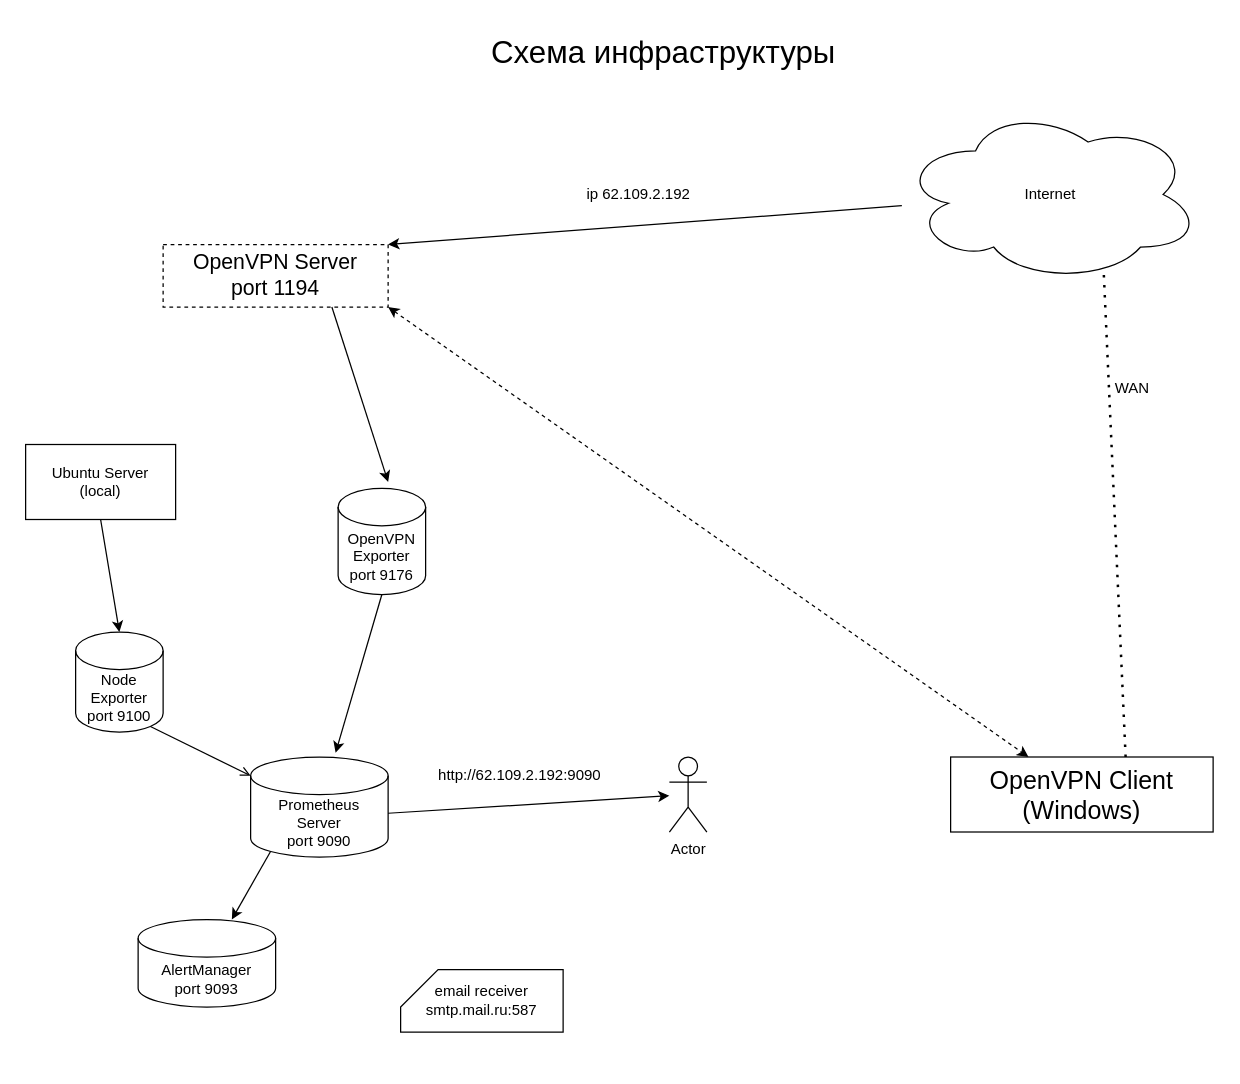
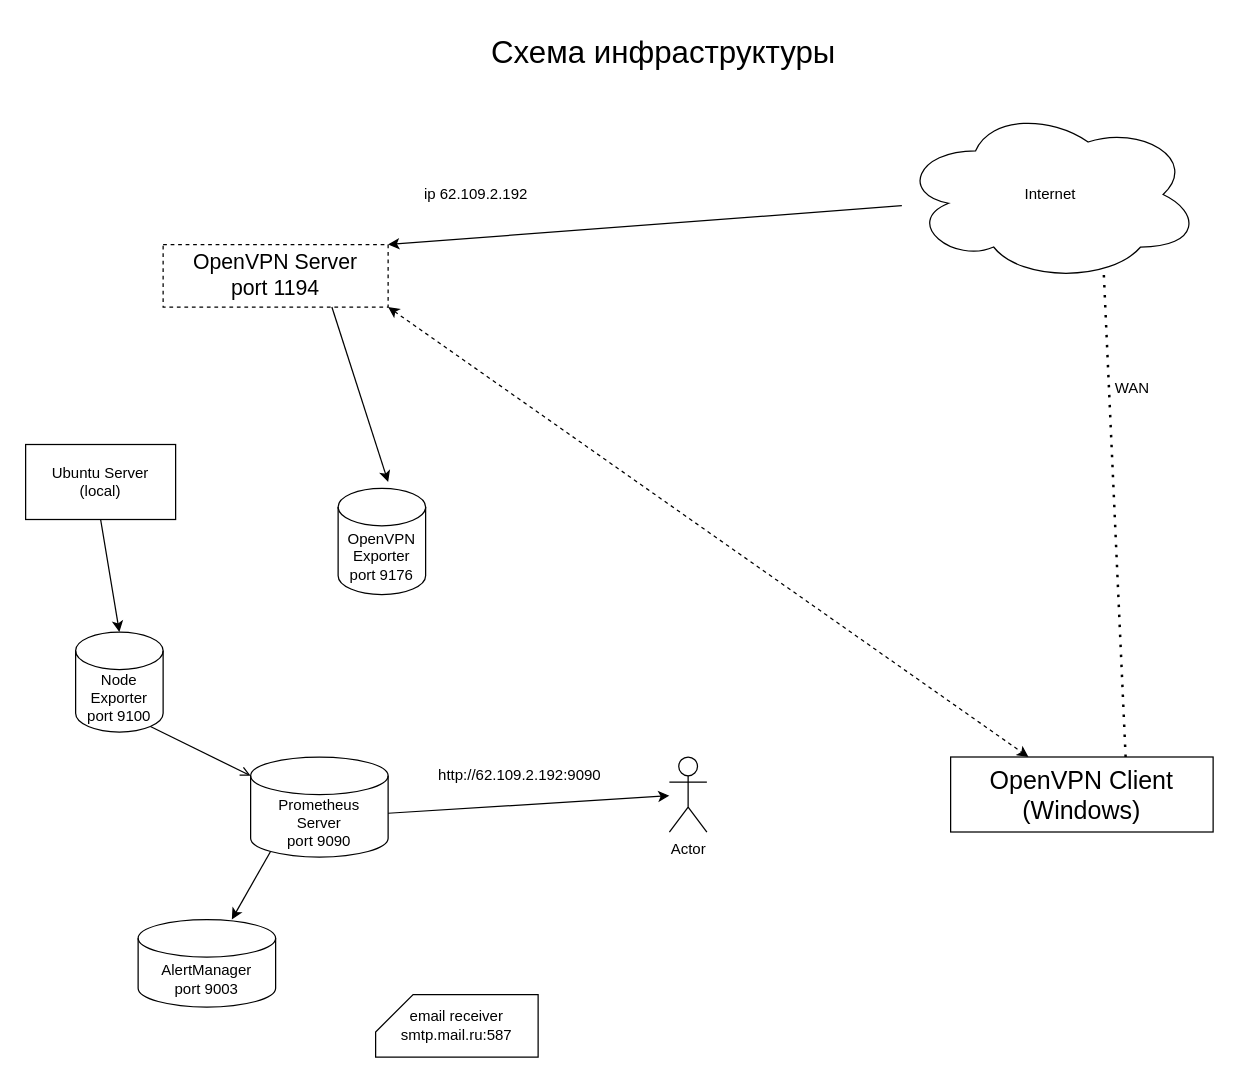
  <mxCell id="0" />
  <mxCell id="1" parent="0" />
  <mxCell id="2" value="&lt;font style=&quot;font-size: 20px;&quot;&gt;OpenVPN Client&lt;br&gt;(Windows)&lt;br&gt;&lt;/font&gt;" style="rounded=0;whiteSpace=wrap;html=1;" parent="1" vertex="1"><mxGeometry x="760" y="605" width="210" height="60" as="geometry" /></mxCell>
  <mxCell id="3" value="&lt;font style=&quot;font-size: 17px;&quot;&gt;OpenVPN Server&lt;br&gt;port 1194&lt;br&gt;&lt;/font&gt;" style="rounded=0;whiteSpace=wrap;html=1;dashed=1;" parent="1" vertex="1"><mxGeometry x="130" y="195" width="180" height="50" as="geometry" /></mxCell>
- <mxCell id="4" value="ip&amp;nbsp;62.109.2.192" style="text;html=1;align=center;verticalAlign=middle;resizable=0;points=[];autosize=1;strokeColor=none;fillColor=none;" parent="1" vertex="1"><mxGeometry x="455" y="140" width="110" height="30" as="geometry" /></mxCell>
+ <mxCell id="4" value="ip&amp;nbsp;62.109.2.192" style="text;html=1;align=center;verticalAlign=middle;resizable=0;points=[];autosize=1;strokeColor=none;fillColor=none;" parent="1" vertex="1"><mxGeometry x="325" y="140" width="110" height="30" as="geometry" /></mxCell>
  <mxCell id="5" value="" style="endArrow=classic;startArrow=classic;html=1;rounded=0;exitX=1;exitY=1;exitDx=0;exitDy=0;dashed=1;" parent="1" source="3" target="2" edge="1"><mxGeometry width="50" height="50" relative="1" as="geometry"><mxPoint x="620" y="555" as="sourcePoint" /><mxPoint x="670" y="505" as="targetPoint" /></mxGeometry></mxCell>
  <mxCell id="6" value="Internet" style="ellipse;shape=cloud;whiteSpace=wrap;html=1;" parent="1" vertex="1"><mxGeometry x="720" y="85" width="240" height="140" as="geometry" /></mxCell>
  <mxCell id="7" value="" style="endArrow=none;startArrow=classic;html=1;rounded=0;exitX=1;exitY=0;exitDx=0;exitDy=0;" parent="1" source="3" target="6" edge="1"><mxGeometry width="50" height="50" relative="1" as="geometry"><mxPoint x="310" y="155" as="sourcePoint" /><mxPoint x="360" y="105" as="targetPoint" /></mxGeometry></mxCell>
  <mxCell id="8" value="" style="endArrow=none;dashed=1;html=1;dashPattern=1 3;strokeWidth=2;rounded=0;entryX=0.677;entryY=0.944;entryDx=0;entryDy=0;entryPerimeter=0;" parent="1" target="6" edge="1"><mxGeometry width="50" height="50" relative="1" as="geometry"><mxPoint x="900" y="605" as="sourcePoint" /><mxPoint x="950" y="555" as="targetPoint" /></mxGeometry></mxCell>
  <mxCell id="9" value="WAN" style="text;html=1;align=center;verticalAlign=middle;resizable=0;points=[];autosize=1;strokeColor=none;fillColor=none;" parent="1" vertex="1"><mxGeometry x="880" y="295" width="50" height="30" as="geometry" /></mxCell>
  <mxCell id="10" value="Prometheus&lt;br&gt;Server&lt;br&gt;port 9090" style="shape=cylinder3;whiteSpace=wrap;html=1;boundedLbl=1;backgroundOutline=1;size=15;" parent="1" vertex="1"><mxGeometry x="200" y="605" width="110" height="80" as="geometry" /></mxCell>
  <mxCell id="11" value="Node Exporter&lt;br&gt;port 9100" style="shape=cylinder3;whiteSpace=wrap;html=1;boundedLbl=1;backgroundOutline=1;size=15;" parent="1" vertex="1"><mxGeometry x="60" y="505" width="70" height="80" as="geometry" /></mxCell>
  <mxCell id="12" value="OpenVPN Exporter&lt;br&gt;port 9176" style="shape=cylinder3;whiteSpace=wrap;html=1;boundedLbl=1;backgroundOutline=1;size=15;" parent="1" vertex="1"><mxGeometry x="270" y="390" width="70" height="85" as="geometry" /></mxCell>
- <mxCell id="13" value="AlertManager&lt;br&gt;port 9093" style="shape=cylinder3;whiteSpace=wrap;html=1;boundedLbl=1;backgroundOutline=1;size=15;" parent="1" vertex="1"><mxGeometry x="110" y="735" width="110" height="70" as="geometry" /></mxCell>
+ <mxCell id="13" value="AlertManager&lt;br&gt;port 9003" style="shape=cylinder3;whiteSpace=wrap;html=1;boundedLbl=1;backgroundOutline=1;size=15;" parent="1" vertex="1"><mxGeometry x="110" y="735" width="110" height="70" as="geometry" /></mxCell>
  <mxCell id="14" value="Actor" style="shape=umlActor;verticalLabelPosition=bottom;verticalAlign=top;html=1;outlineConnect=0;" parent="1" vertex="1"><mxGeometry x="535" y="605" width="30" height="60" as="geometry" /></mxCell>
  <mxCell id="15" value="" style="endArrow=classic;html=1;rounded=0;exitX=0.75;exitY=1;exitDx=0;exitDy=0;" parent="1" source="3" edge="1"><mxGeometry width="50" height="50" relative="1" as="geometry"><mxPoint x="140" y="335" as="sourcePoint" /><mxPoint x="310" y="385" as="targetPoint" /></mxGeometry></mxCell>
  <mxCell id="16" value="Ubuntu Server&lt;br&gt;(local)" style="rounded=0;whiteSpace=wrap;html=1;" parent="1" vertex="1"><mxGeometry x="20" y="355" width="120" height="60" as="geometry" /></mxCell>
  <mxCell id="17" value="" style="endArrow=classic;html=1;rounded=0;entryX=0.5;entryY=0;entryDx=0;entryDy=0;entryPerimeter=0;exitX=0.5;exitY=1;exitDx=0;exitDy=0;" parent="1" source="16" target="11" edge="1"><mxGeometry width="50" height="50" relative="1" as="geometry"><mxPoint x="90" y="495" as="sourcePoint" /><mxPoint x="570" y="525" as="targetPoint" /></mxGeometry></mxCell>
  <mxCell id="18" value="" style="endArrow=open;html=1;rounded=0;exitX=0.855;exitY=1;exitDx=0;exitDy=-4.35;exitPerimeter=0;entryX=0;entryY=0;entryDx=0;entryDy=15;entryPerimeter=0;" parent="1" source="11" target="10" edge="1"><mxGeometry width="50" height="50" relative="1" as="geometry"><mxPoint x="520" y="575" as="sourcePoint" /><mxPoint x="570" y="525" as="targetPoint" /></mxGeometry></mxCell>
- <mxCell id="19" value="" style="endArrow=classic;html=1;rounded=0;exitX=0.5;exitY=1;exitDx=0;exitDy=0;exitPerimeter=0;entryX=0.618;entryY=-0.043;entryDx=0;entryDy=0;entryPerimeter=0;" parent="1" source="12" target="10" edge="1"><mxGeometry width="50" height="50" relative="1" as="geometry"><mxPoint x="520" y="575" as="sourcePoint" /><mxPoint x="570" y="525" as="targetPoint" /></mxGeometry></mxCell>
  <mxCell id="20" value="" style="endArrow=classic;html=1;rounded=0;exitX=0.145;exitY=1;exitDx=0;exitDy=-4.35;exitPerimeter=0;" parent="1" source="10" target="13" edge="1"><mxGeometry width="50" height="50" relative="1" as="geometry"><mxPoint x="520" y="575" as="sourcePoint" /><mxPoint x="570" y="525" as="targetPoint" /></mxGeometry></mxCell>
- <mxCell id="21" value="email receiver&lt;br&gt;smtp.mail.ru:587" style="shape=card;whiteSpace=wrap;html=1;" parent="1" vertex="1"><mxGeometry x="320" y="775" width="130" height="50" as="geometry" /></mxCell>
+ <mxCell id="21" value="email receiver&lt;br&gt;smtp.mail.ru:587" style="shape=card;whiteSpace=wrap;html=1;" parent="1" vertex="1"><mxGeometry x="300" y="795" width="130" height="50" as="geometry" /></mxCell>
  <mxCell id="22" value="" style="endArrow=classic;html=1;rounded=0;exitX=1;exitY=0;exitDx=0;exitDy=45;exitPerimeter=0;" parent="1" source="10" target="14" edge="1"><mxGeometry width="50" height="50" relative="1" as="geometry"><mxPoint x="520" y="575" as="sourcePoint" /><mxPoint x="570" y="525" as="targetPoint" /></mxGeometry></mxCell>
  <mxCell id="23" style="edgeStyle=orthogonalEdgeStyle;rounded=0;orthogonalLoop=1;jettySize=auto;html=1;exitX=0.5;exitY=1;exitDx=0;exitDy=0;" parent="1" source="3" target="3" edge="1"><mxGeometry relative="1" as="geometry" /></mxCell>
  <mxCell id="24" value="http://62.109.2.192:9090" style="text;html=1;align=center;verticalAlign=middle;resizable=0;points=[];autosize=1;strokeColor=none;fillColor=none;" parent="1" vertex="1"><mxGeometry x="340" y="605" width="150" height="30" as="geometry" /></mxCell>
  <mxCell id="25" value="&lt;font style=&quot;font-size: 25px;&quot;&gt;Схема инфраструктуры&lt;/font&gt;" style="text;html=1;align=center;verticalAlign=middle;resizable=0;points=[];autosize=1;strokeColor=none;fillColor=none;" parent="1" vertex="1"><mxGeometry x="380" y="20" width="300" height="40" as="geometry" /></mxCell>
